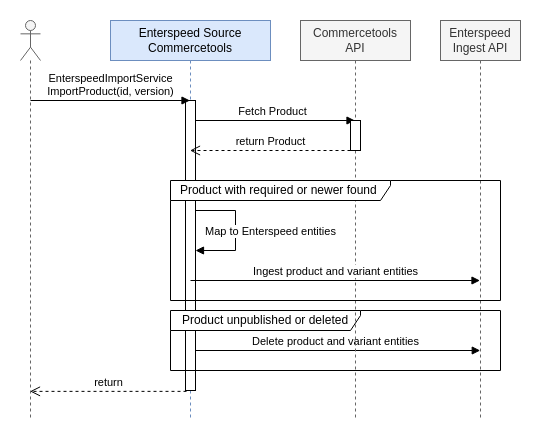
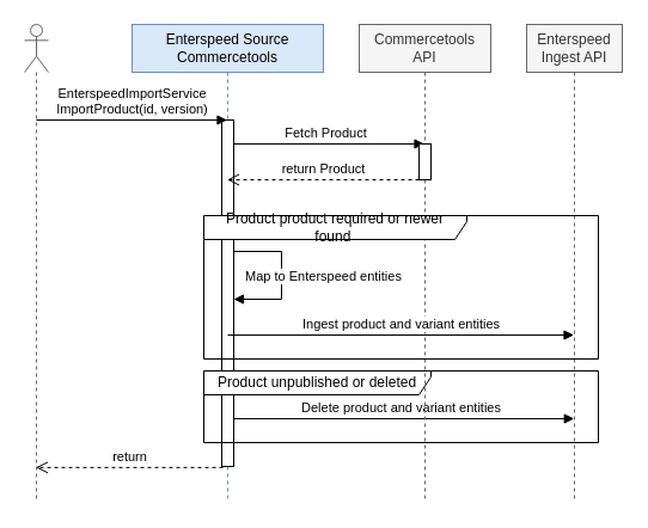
  <mxCell id="0" />
  <mxCell id="1" parent="0" />
  <mxCell id="2" value="Fetch Product" style="html=1;verticalAlign=bottom;endArrow=block;rounded=0;" edge="1" parent="1" target="11"><mxGeometry width="80" relative="1" as="geometry"><mxPoint x="190" y="120" as="sourcePoint" /><mxPoint x="349.5" y="120" as="targetPoint" /></mxGeometry></mxCell>
  <mxCell id="3" style="edgeStyle=orthogonalEdgeStyle;rounded=0;orthogonalLoop=1;jettySize=auto;html=1;exitX=0.5;exitY=1;exitDx=0;exitDy=0;" parent="1" edge="1"><mxGeometry relative="1" as="geometry"><mxPoint x="230" y="300" as="sourcePoint" /></mxGeometry></mxCell>
  <mxCell id="4" value="Fetch entity" style="edgeLabel;html=1;align=center;verticalAlign=middle;resizable=0;points=[];fontColor=none;" parent="3" vertex="1" connectable="0"><mxGeometry x="0.208" y="-3" relative="1" as="geometry"><mxPoint x="25" y="3" as="offset" /></mxGeometry></mxCell>
  <mxCell id="5" style="edgeStyle=orthogonalEdgeStyle;rounded=0;orthogonalLoop=1;jettySize=auto;html=1;exitX=0.5;exitY=1;exitDx=0;exitDy=0;startArrow=none;" parent="1" edge="1"><mxGeometry relative="1" as="geometry"><mxPoint x="390" y="270" as="targetPoint" /></mxGeometry></mxCell>
  <mxCell id="6" value="Ingest entity" style="edgeLabel;html=1;align=center;verticalAlign=middle;resizable=0;points=[];fontColor=none;" parent="5" vertex="1" connectable="0"><mxGeometry x="0.125" y="-1" relative="1" as="geometry"><mxPoint x="-15" as="offset" /></mxGeometry></mxCell>
  <mxCell id="7" value="Enterspeed Source&lt;br&gt;Commercetools" style="shape=umlLifeline;perimeter=lifelinePerimeter;whiteSpace=wrap;html=1;container=1;collapsible=0;recursiveResize=0;outlineConnect=0;fillColor=#dae8fc;strokeColor=#6c8ebf;" vertex="1" parent="1"><mxGeometry x="110" y="20" width="160" height="400" as="geometry" /></mxCell>
  <mxCell id="8" value="Delete product and variant entities" style="html=1;verticalAlign=bottom;endArrow=block;rounded=0;" edge="1" parent="7"><mxGeometry width="80" relative="1" as="geometry"><mxPoint x="80.25" y="330" as="sourcePoint" /><mxPoint x="369.75" y="330" as="targetPoint" /><Array as="points" /></mxGeometry></mxCell>
  <mxCell id="9" value="" style="html=1;points=[];perimeter=orthogonalPerimeter;" vertex="1" parent="7"><mxGeometry x="75" y="80" width="10" height="290" as="geometry" /></mxCell>
  <mxCell id="10" value="Product unpublished or deleted" style="shape=umlFrame;whiteSpace=wrap;html=1;width=190;height=20;" vertex="1" parent="7"><mxGeometry x="60" y="290" width="330" height="60" as="geometry" /></mxCell>
  <mxCell id="11" value="Commercetools &lt;br&gt;API" style="shape=umlLifeline;perimeter=lifelinePerimeter;whiteSpace=wrap;html=1;container=1;collapsible=0;recursiveResize=0;outlineConnect=0;fillColor=#f5f5f5;fontColor=#333333;strokeColor=#666666;" vertex="1" parent="1"><mxGeometry x="300" y="20" width="110" height="400" as="geometry" /></mxCell>
  <mxCell id="12" value="" style="html=1;points=[];perimeter=orthogonalPerimeter;" vertex="1" parent="11"><mxGeometry x="50" y="100" width="10" height="30" as="geometry" /></mxCell>
  <mxCell id="13" value="Enterspeed&lt;br&gt;Ingest API" style="shape=umlLifeline;perimeter=lifelinePerimeter;whiteSpace=wrap;html=1;container=1;collapsible=0;recursiveResize=0;outlineConnect=0;fillColor=#f5f5f5;fontColor=#333333;strokeColor=#666666;" vertex="1" parent="1"><mxGeometry x="440" y="20" width="80" height="400" as="geometry" /></mxCell>
  <mxCell id="14" value="Ingest product and variant entities" style="html=1;verticalAlign=bottom;endArrow=block;rounded=0;" edge="1" parent="13" target="13"><mxGeometry width="80" relative="1" as="geometry"><mxPoint x="-250" y="260" as="sourcePoint" /><mxPoint x="-88" y="259.5" as="targetPoint" /><Array as="points" /></mxGeometry></mxCell>
  <mxCell id="15" value="Map to Enterspeed entities" style="html=1;verticalAlign=bottom;endArrow=block;rounded=0;" edge="1" parent="13"><mxGeometry x="0.167" y="35" width="80" relative="1" as="geometry"><mxPoint x="-245" y="190" as="sourcePoint" /><mxPoint x="-245" y="230" as="targetPoint" /><Array as="points"><mxPoint x="-205" y="190" /><mxPoint x="-205" y="230" /></Array><mxPoint as="offset" /></mxGeometry></mxCell>
- <mxCell id="16" value="Product with required or newer found&amp;nbsp;" style="shape=umlFrame;whiteSpace=wrap;html=1;width=220;height=20;" vertex="1" parent="13"><mxGeometry x="-270" y="160" width="330" height="120" as="geometry" /></mxCell>
+ <mxCell id="16" value="Product product required or newer found&amp;nbsp;" style="shape=umlFrame;whiteSpace=wrap;html=1;width=220;height=20;" vertex="1" parent="13"><mxGeometry x="-270" y="160" width="330" height="120" as="geometry" /></mxCell>
  <mxCell id="17" value="" style="shape=umlLifeline;participant=umlActor;perimeter=lifelinePerimeter;whiteSpace=wrap;html=1;container=1;collapsible=0;recursiveResize=0;verticalAlign=top;spacingTop=36;outlineConnect=0;fillColor=#f5f5f5;fontColor=#333333;strokeColor=#666666;" vertex="1" parent="1"><mxGeometry x="20" y="20" width="20" height="400" as="geometry" /></mxCell>
  <mxCell id="18" value="EnterspeedImportService&lt;br&gt;ImportProduct(id, version)" style="html=1;verticalAlign=bottom;endArrow=block;rounded=0;" edge="1" parent="1" target="7"><mxGeometry width="80" relative="1" as="geometry"><mxPoint x="30" y="100" as="sourcePoint" /><mxPoint x="110" y="100" as="targetPoint" /></mxGeometry></mxCell>
  <mxCell id="19" value="return Product" style="html=1;verticalAlign=bottom;endArrow=open;dashed=1;endSize=8;rounded=0;" edge="1" parent="1" target="7"><mxGeometry relative="1" as="geometry"><mxPoint x="350" y="150" as="sourcePoint" /><mxPoint x="270" y="150" as="targetPoint" /></mxGeometry></mxCell>
  <mxCell id="20" value="return" style="html=1;verticalAlign=bottom;endArrow=open;dashed=1;endSize=8;rounded=0;exitX=0.1;exitY=1.003;exitDx=0;exitDy=0;exitPerimeter=0;" edge="1" parent="1" source="9" target="17"><mxGeometry relative="1" as="geometry"><mxPoint x="185" y="320" as="sourcePoint" /><mxPoint x="39.5" y="320" as="targetPoint" /></mxGeometry></mxCell>
